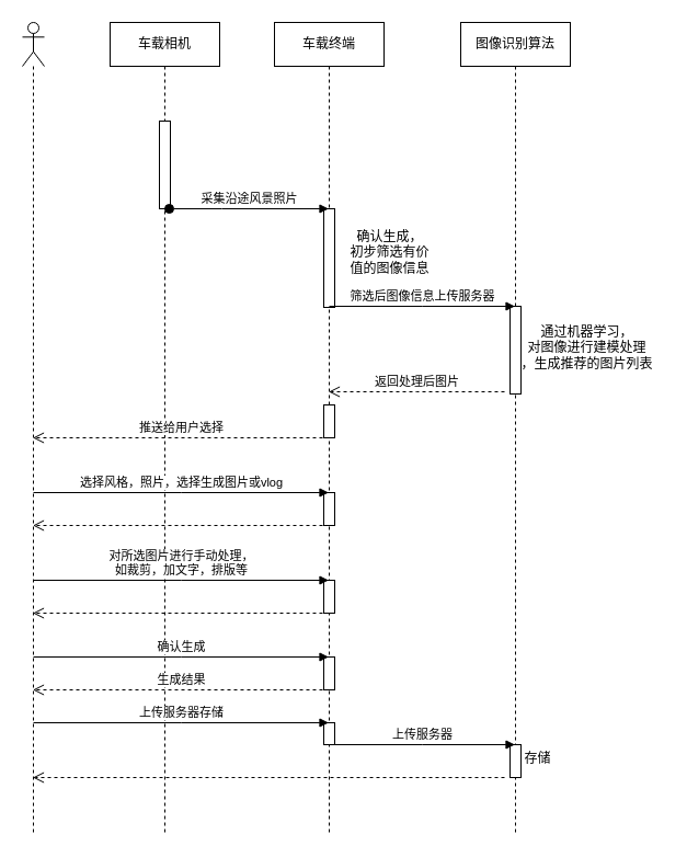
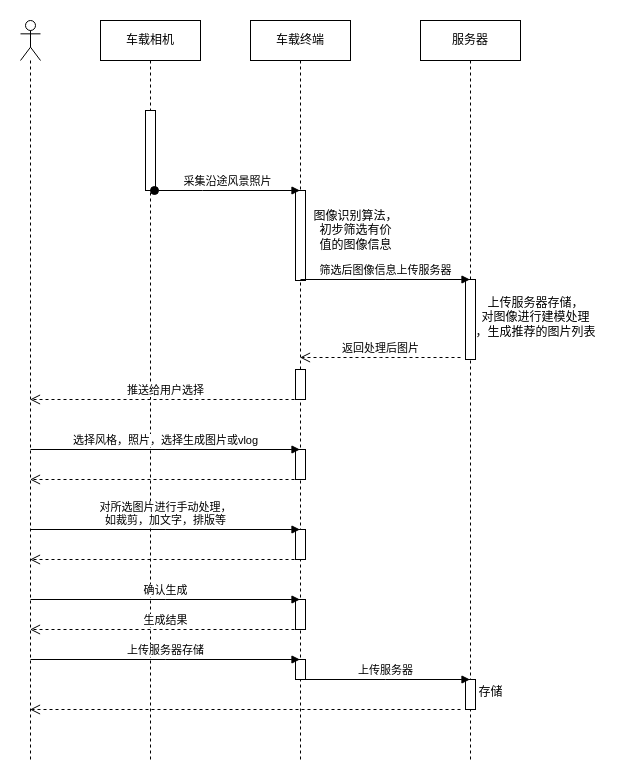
  <mxCell id="0" />
  <mxCell id="1" parent="0" />
  <mxCell id="2" value="" style="shape=umlLifeline;perimeter=lifelinePerimeter;whiteSpace=wrap;html=1;container=1;dropTarget=0;collapsible=0;recursiveResize=0;outlineConnect=0;portConstraint=eastwest;newEdgeStyle={&quot;edgeStyle&quot;:&quot;elbowEdgeStyle&quot;,&quot;elbow&quot;:&quot;vertical&quot;,&quot;curved&quot;:0,&quot;rounded&quot;:0};participant=umlActor;" vertex="1" parent="1"><mxGeometry x="20" y="20" width="20" height="740" as="geometry" /></mxCell>
  <mxCell id="3" value="车载相机" style="shape=umlLifeline;perimeter=lifelinePerimeter;whiteSpace=wrap;html=1;container=1;dropTarget=0;collapsible=0;recursiveResize=0;outlineConnect=0;portConstraint=eastwest;newEdgeStyle={&quot;edgeStyle&quot;:&quot;elbowEdgeStyle&quot;,&quot;elbow&quot;:&quot;vertical&quot;,&quot;curved&quot;:0,&quot;rounded&quot;:0};" vertex="1" parent="1"><mxGeometry x="100" y="20" width="100" height="740" as="geometry" /></mxCell>
  <mxCell id="4" value="" style="html=1;points=[];perimeter=orthogonalPerimeter;outlineConnect=0;targetShapes=umlLifeline;portConstraint=eastwest;newEdgeStyle={&quot;edgeStyle&quot;:&quot;elbowEdgeStyle&quot;,&quot;elbow&quot;:&quot;vertical&quot;,&quot;curved&quot;:0,&quot;rounded&quot;:0};" vertex="1" parent="3"><mxGeometry x="45" y="90" width="10" height="80" as="geometry" /></mxCell>
  <mxCell id="5" value="车载终端" style="shape=umlLifeline;perimeter=lifelinePerimeter;whiteSpace=wrap;html=1;container=1;dropTarget=0;collapsible=0;recursiveResize=0;outlineConnect=0;portConstraint=eastwest;newEdgeStyle={&quot;edgeStyle&quot;:&quot;elbowEdgeStyle&quot;,&quot;elbow&quot;:&quot;vertical&quot;,&quot;curved&quot;:0,&quot;rounded&quot;:0};" vertex="1" parent="1"><mxGeometry x="250" y="20" width="100" height="740" as="geometry" /></mxCell>
  <mxCell id="6" value="" style="html=1;points=[];perimeter=orthogonalPerimeter;outlineConnect=0;targetShapes=umlLifeline;portConstraint=eastwest;newEdgeStyle={&quot;edgeStyle&quot;:&quot;elbowEdgeStyle&quot;,&quot;elbow&quot;:&quot;vertical&quot;,&quot;curved&quot;:0,&quot;rounded&quot;:0};" vertex="1" parent="5"><mxGeometry x="45" y="170" width="10" height="90" as="geometry" /></mxCell>
  <mxCell id="7" value="" style="html=1;points=[];perimeter=orthogonalPerimeter;outlineConnect=0;targetShapes=umlLifeline;portConstraint=eastwest;newEdgeStyle={&quot;edgeStyle&quot;:&quot;elbowEdgeStyle&quot;,&quot;elbow&quot;:&quot;vertical&quot;,&quot;curved&quot;:0,&quot;rounded&quot;:0};" vertex="1" parent="5"><mxGeometry x="45" y="349" width="10" height="30" as="geometry" /></mxCell>
  <mxCell id="8" value="" style="html=1;points=[];perimeter=orthogonalPerimeter;outlineConnect=0;targetShapes=umlLifeline;portConstraint=eastwest;newEdgeStyle={&quot;edgeStyle&quot;:&quot;elbowEdgeStyle&quot;,&quot;elbow&quot;:&quot;vertical&quot;,&quot;curved&quot;:0,&quot;rounded&quot;:0};" vertex="1" parent="5"><mxGeometry x="45" y="429" width="10" height="30" as="geometry" /></mxCell>
  <mxCell id="9" value="" style="html=1;points=[];perimeter=orthogonalPerimeter;outlineConnect=0;targetShapes=umlLifeline;portConstraint=eastwest;newEdgeStyle={&quot;edgeStyle&quot;:&quot;elbowEdgeStyle&quot;,&quot;elbow&quot;:&quot;vertical&quot;,&quot;curved&quot;:0,&quot;rounded&quot;:0};" vertex="1" parent="5"><mxGeometry x="45" y="509" width="10" height="30" as="geometry" /></mxCell>
  <mxCell id="10" value="" style="html=1;points=[];perimeter=orthogonalPerimeter;outlineConnect=0;targetShapes=umlLifeline;portConstraint=eastwest;newEdgeStyle={&quot;edgeStyle&quot;:&quot;elbowEdgeStyle&quot;,&quot;elbow&quot;:&quot;vertical&quot;,&quot;curved&quot;:0,&quot;rounded&quot;:0};" vertex="1" parent="5"><mxGeometry x="45" y="579" width="10" height="30" as="geometry" /></mxCell>
  <mxCell id="11" value="" style="html=1;points=[];perimeter=orthogonalPerimeter;outlineConnect=0;targetShapes=umlLifeline;portConstraint=eastwest;newEdgeStyle={&quot;edgeStyle&quot;:&quot;elbowEdgeStyle&quot;,&quot;elbow&quot;:&quot;vertical&quot;,&quot;curved&quot;:0,&quot;rounded&quot;:0};" vertex="1" parent="5"><mxGeometry x="45" y="639" width="10" height="20" as="geometry" /></mxCell>
  <mxCell id="12" value="采集沿途风景照片" style="html=1;verticalAlign=bottom;startArrow=oval;endArrow=block;startSize=8;edgeStyle=elbowEdgeStyle;elbow=vertical;curved=0;rounded=0;" edge="1" target="5" parent="1"><mxGeometry relative="1" as="geometry"><mxPoint x="154" y="190" as="sourcePoint" /><mxPoint x="239" y="190" as="targetPoint" /></mxGeometry></mxCell>
- <mxCell id="13" value="确认生成，&lt;br&gt;初步筛选有价&lt;br&gt;值的图像信息" style="text;html=1;align=center;verticalAlign=middle;resizable=0;points=[];autosize=1;strokeColor=none;fillColor=none;" vertex="1" parent="1"><mxGeometry x="300" y="200" width="110" height="60" as="geometry" /></mxCell>
- <mxCell id="14" value="图像识别算法" style="shape=umlLifeline;perimeter=lifelinePerimeter;whiteSpace=wrap;html=1;container=1;dropTarget=0;collapsible=0;recursiveResize=0;outlineConnect=0;portConstraint=eastwest;newEdgeStyle={&quot;edgeStyle&quot;:&quot;elbowEdgeStyle&quot;,&quot;elbow&quot;:&quot;vertical&quot;,&quot;curved&quot;:0,&quot;rounded&quot;:0};" vertex="1" parent="1"><mxGeometry x="420" y="20" width="100" height="740" as="geometry" /></mxCell>
+ <mxCell id="13" value="图像识别算法，&lt;br&gt;初步筛选有价&lt;br&gt;值的图像信息" style="text;html=1;align=center;verticalAlign=middle;resizable=0;points=[];autosize=1;strokeColor=none;fillColor=none;" vertex="1" parent="1"><mxGeometry x="300" y="200" width="110" height="60" as="geometry" /></mxCell>
+ <mxCell id="14" value="服务器" style="shape=umlLifeline;perimeter=lifelinePerimeter;whiteSpace=wrap;html=1;container=1;dropTarget=0;collapsible=0;recursiveResize=0;outlineConnect=0;portConstraint=eastwest;newEdgeStyle={&quot;edgeStyle&quot;:&quot;elbowEdgeStyle&quot;,&quot;elbow&quot;:&quot;vertical&quot;,&quot;curved&quot;:0,&quot;rounded&quot;:0};" vertex="1" parent="1"><mxGeometry x="420" y="20" width="100" height="740" as="geometry" /></mxCell>
  <mxCell id="15" value="" style="html=1;points=[];perimeter=orthogonalPerimeter;outlineConnect=0;targetShapes=umlLifeline;portConstraint=eastwest;newEdgeStyle={&quot;edgeStyle&quot;:&quot;elbowEdgeStyle&quot;,&quot;elbow&quot;:&quot;vertical&quot;,&quot;curved&quot;:0,&quot;rounded&quot;:0};" vertex="1" parent="14"><mxGeometry x="45" y="659" width="10" height="30" as="geometry" /></mxCell>
  <mxCell id="16" value="" style="html=1;points=[];perimeter=orthogonalPerimeter;outlineConnect=0;targetShapes=umlLifeline;portConstraint=eastwest;newEdgeStyle={&quot;edgeStyle&quot;:&quot;elbowEdgeStyle&quot;,&quot;elbow&quot;:&quot;vertical&quot;,&quot;curved&quot;:0,&quot;rounded&quot;:0};" vertex="1" parent="1"><mxGeometry x="465" y="279" width="10" height="80" as="geometry" /></mxCell>
  <mxCell id="17" value="筛选后图像信息上传服务器" style="html=1;verticalAlign=bottom;endArrow=block;edgeStyle=elbowEdgeStyle;elbow=vertical;curved=0;rounded=0;" edge="1" parent="1"><mxGeometry width="80" relative="1" as="geometry"><mxPoint x="300" y="279" as="sourcePoint" /><mxPoint x="469.5" y="279" as="targetPoint" /></mxGeometry></mxCell>
- <mxCell id="18" value="通过机器学习，&lt;br&gt;对图像进行建模处理&lt;br&gt;，生成推荐的图片列表" style="text;html=1;align=center;verticalAlign=middle;resizable=0;points=[];autosize=1;strokeColor=none;fillColor=none;" vertex="1" parent="1"><mxGeometry x="465" y="287" width="140" height="60" as="geometry" /></mxCell>
+ <mxCell id="18" value="上传服务器存储，&lt;br&gt;对图像进行建模处理&lt;br&gt;，生成推荐的图片列表" style="text;html=1;align=center;verticalAlign=middle;resizable=0;points=[];autosize=1;strokeColor=none;fillColor=none;" vertex="1" parent="1"><mxGeometry x="465" y="287" width="140" height="60" as="geometry" /></mxCell>
  <mxCell id="19" value="返回处理后图片" style="html=1;verticalAlign=bottom;endArrow=open;dashed=1;endSize=8;edgeStyle=elbowEdgeStyle;elbow=vertical;curved=0;rounded=0;" edge="1" parent="1"><mxGeometry relative="1" as="geometry"><mxPoint x="460" y="357" as="sourcePoint" /><mxPoint x="299.5" y="357" as="targetPoint" /></mxGeometry></mxCell>
  <mxCell id="20" value="推送给用户选择" style="html=1;verticalAlign=bottom;endArrow=open;dashed=1;endSize=8;edgeStyle=elbowEdgeStyle;elbow=vertical;curved=0;rounded=0;" edge="1" parent="1"><mxGeometry relative="1" as="geometry"><mxPoint x="300" y="399" as="sourcePoint" /><mxPoint x="29.5" y="399" as="targetPoint" /></mxGeometry></mxCell>
  <mxCell id="21" value="选择风格，照片，选择生成图片或vlog" style="html=1;verticalAlign=bottom;endArrow=block;edgeStyle=elbowEdgeStyle;elbow=vertical;curved=0;rounded=0;" edge="1" parent="1"><mxGeometry width="80" relative="1" as="geometry"><mxPoint x="30" y="449" as="sourcePoint" /><mxPoint x="299.5" y="449" as="targetPoint" /></mxGeometry></mxCell>
  <mxCell id="22" value="" style="html=1;verticalAlign=bottom;endArrow=open;dashed=1;endSize=8;edgeStyle=elbowEdgeStyle;elbow=vertical;curved=0;rounded=0;" edge="1" parent="1"><mxGeometry relative="1" as="geometry"><mxPoint x="300" y="479" as="sourcePoint" /><mxPoint x="29.5" y="479" as="targetPoint" /></mxGeometry></mxCell>
  <mxCell id="23" value="对所选图片进行手动处理，&lt;br&gt;如裁剪，加文字，排版等" style="html=1;verticalAlign=bottom;endArrow=block;edgeStyle=elbowEdgeStyle;elbow=vertical;curved=0;rounded=0;" edge="1" parent="1"><mxGeometry width="80" relative="1" as="geometry"><mxPoint x="30" y="529" as="sourcePoint" /><mxPoint x="299.5" y="529" as="targetPoint" /></mxGeometry></mxCell>
  <mxCell id="24" value="" style="html=1;verticalAlign=bottom;endArrow=open;dashed=1;endSize=8;edgeStyle=elbowEdgeStyle;elbow=vertical;curved=0;rounded=0;" edge="1" parent="1"><mxGeometry relative="1" as="geometry"><mxPoint x="300" y="559" as="sourcePoint" /><mxPoint x="29.5" y="559" as="targetPoint" /></mxGeometry></mxCell>
  <mxCell id="25" value="确认生成" style="html=1;verticalAlign=bottom;endArrow=block;edgeStyle=elbowEdgeStyle;elbow=vertical;curved=0;rounded=0;" edge="1" parent="1"><mxGeometry width="80" relative="1" as="geometry"><mxPoint x="30" y="599" as="sourcePoint" /><mxPoint x="299.5" y="599" as="targetPoint" /></mxGeometry></mxCell>
  <mxCell id="26" value="生成结果" style="html=1;verticalAlign=bottom;endArrow=open;dashed=1;endSize=8;edgeStyle=elbowEdgeStyle;elbow=vertical;curved=0;rounded=0;" edge="1" parent="1"><mxGeometry relative="1" as="geometry"><mxPoint x="300" y="629" as="sourcePoint" /><mxPoint x="29.5" y="629" as="targetPoint" /></mxGeometry></mxCell>
  <mxCell id="27" value="上传服务器存储" style="html=1;verticalAlign=bottom;endArrow=block;edgeStyle=elbowEdgeStyle;elbow=vertical;curved=0;rounded=0;" edge="1" parent="1"><mxGeometry width="80" relative="1" as="geometry"><mxPoint x="30" y="659" as="sourcePoint" /><mxPoint x="299.5" y="659" as="targetPoint" /></mxGeometry></mxCell>
  <mxCell id="28" value="上传服务器" style="html=1;verticalAlign=bottom;endArrow=block;edgeStyle=elbowEdgeStyle;elbow=vertical;curved=0;rounded=0;" edge="1" parent="1"><mxGeometry width="80" relative="1" as="geometry"><mxPoint x="300" y="679" as="sourcePoint" /><mxPoint x="469.5" y="679" as="targetPoint" /></mxGeometry></mxCell>
  <mxCell id="29" value="" style="html=1;verticalAlign=bottom;endArrow=open;dashed=1;endSize=8;edgeStyle=elbowEdgeStyle;elbow=vertical;curved=0;rounded=0;" edge="1" parent="1"><mxGeometry relative="1" as="geometry"><mxPoint x="460" y="709" as="sourcePoint" /><mxPoint x="29.5" y="709" as="targetPoint" /></mxGeometry></mxCell>
  <mxCell id="30" value="存储" style="text;html=1;align=center;verticalAlign=middle;resizable=0;points=[];autosize=1;strokeColor=none;fillColor=none;" vertex="1" parent="1"><mxGeometry x="465" y="677" width="50" height="30" as="geometry" /></mxCell>
